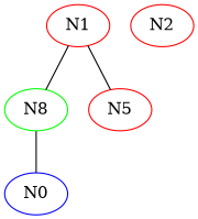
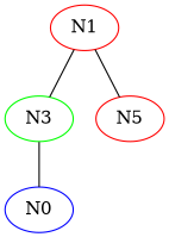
  graph {
    node [color=red h=100 type=net w=100]
    N1 [x=730 y=730]
-   N3 [color=green x=130 y=345 label=N8]
+   N3 [color=green x=130 y=345]
    N5 [x=30 y=75]
    n4 [color=blue label=N0 x=630 y=630]
-   N2 [x=230 y=230]
    N1 -- N3
    N1 -- N5
    N3 -- n4
  }
